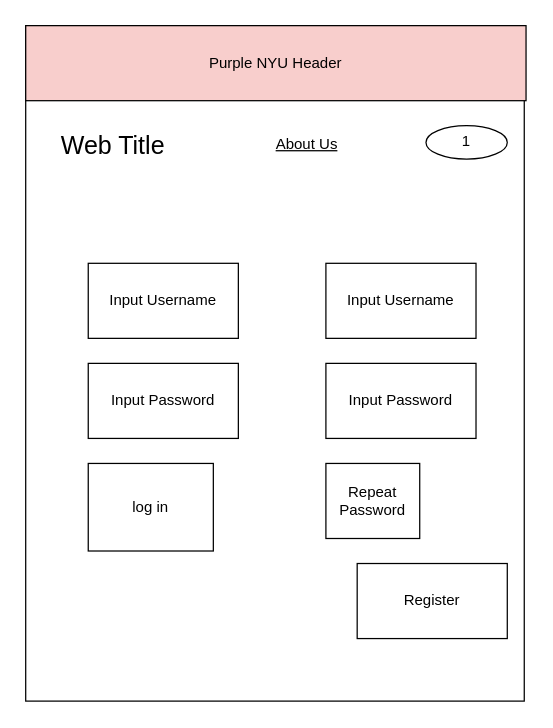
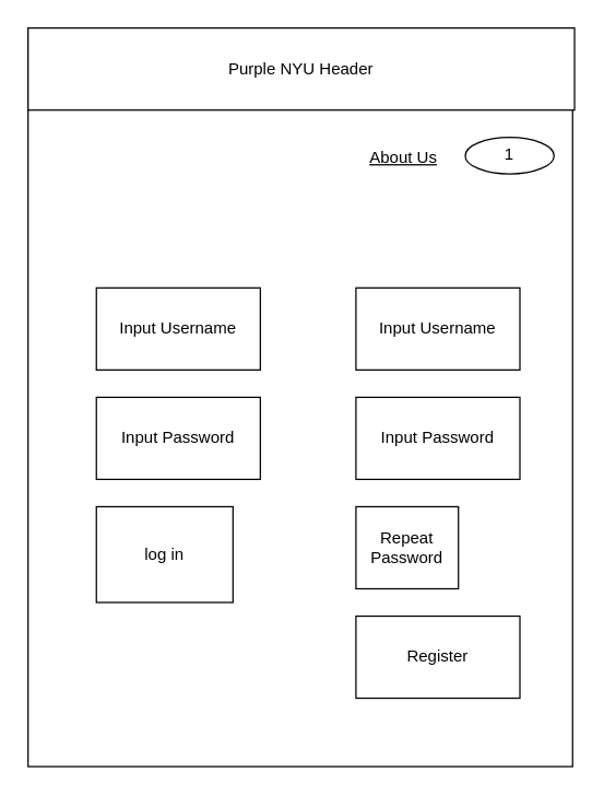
  <mxCell id="0" />
  <mxCell id="1" parent="0" />
  <mxCell id="2" value="" style="rounded=0;whiteSpace=wrap;html=1;" vertex="1" parent="1"><mxGeometry x="20" y="20" width="398.57" height="540" as="geometry" /></mxCell>
- <mxCell id="3" value="Purple NYU Header" style="rounded=0;whiteSpace=wrap;html=1;fillColor=#f8cecc;" vertex="1" parent="1"><mxGeometry x="20" y="20" width="400" height="60" as="geometry" /></mxCell>
- <mxCell id="4" value="Web Title" style="text;html=1;strokeColor=none;fillColor=none;align=center;verticalAlign=middle;whiteSpace=wrap;rounded=0;fontSize=20;" vertex="1" parent="1"><mxGeometry x="40" y="100" width="100" height="30" as="geometry" /></mxCell>
- <mxCell id="5" value="&lt;u&gt;About Us&lt;/u&gt;" style="text;html=1;strokeColor=none;fillColor=none;align=center;verticalAlign=middle;whiteSpace=wrap;rounded=0;fontSize=12;" vertex="1" parent="1"><mxGeometry x="215" y="100" width="60" height="30" as="geometry" /></mxCell>
+ <mxCell id="3" value="Purple NYU Header" style="rounded=0;whiteSpace=wrap;html=1;" vertex="1" parent="1"><mxGeometry x="20" y="20" width="400" height="60" as="geometry" /></mxCell>
+ <mxCell id="5" value="&lt;u&gt;About Us&lt;/u&gt;" style="text;html=1;strokeColor=none;fillColor=none;align=center;verticalAlign=middle;whiteSpace=wrap;rounded=0;fontSize=12;" vertex="1" parent="1"><mxGeometry x="265" y="100" width="60" height="30" as="geometry" /></mxCell>
  <mxCell id="6" value="1" style="ellipse;whiteSpace=wrap;html=1;" vertex="1" parent="1"><mxGeometry x="340" y="100" width="65" height="26.67" as="geometry" /></mxCell>
  <mxCell id="7" value="Input Password" style="rounded=0;whiteSpace=wrap;html=1;" vertex="1" parent="1"><mxGeometry x="70" y="290" width="120" height="60" as="geometry" /></mxCell>
  <mxCell id="8" value="Input Username" style="rounded=0;whiteSpace=wrap;html=1;" vertex="1" parent="1"><mxGeometry x="70" y="210" width="120" height="60" as="geometry" /></mxCell>
  <mxCell id="9" value="Input Username" style="rounded=0;whiteSpace=wrap;html=1;" vertex="1" parent="1"><mxGeometry x="260" y="210" width="120" height="60" as="geometry" /></mxCell>
  <mxCell id="10" value="log in" style="rounded=0;whiteSpace=wrap;html=1;" vertex="1" parent="1"><mxGeometry x="70" y="370" width="100" height="70" as="geometry" /></mxCell>
  <mxCell id="11" value="Input Password" style="rounded=0;whiteSpace=wrap;html=1;" vertex="1" parent="1"><mxGeometry x="260" y="290" width="120" height="60" as="geometry" /></mxCell>
- <mxCell id="12" value="Register" style="rounded=0;whiteSpace=wrap;html=1;" vertex="1" parent="1"><mxGeometry x="285" y="450" width="120" height="60" as="geometry" /></mxCell>
+ <mxCell id="12" value="Register" style="rounded=0;whiteSpace=wrap;html=1;" vertex="1" parent="1"><mxGeometry x="260" y="450" width="120" height="60" as="geometry" /></mxCell>
  <mxCell id="13" value="Repeat Password" style="rounded=0;whiteSpace=wrap;html=1;" vertex="1" parent="1"><mxGeometry x="260" y="370" width="75" height="60" as="geometry" /></mxCell>
